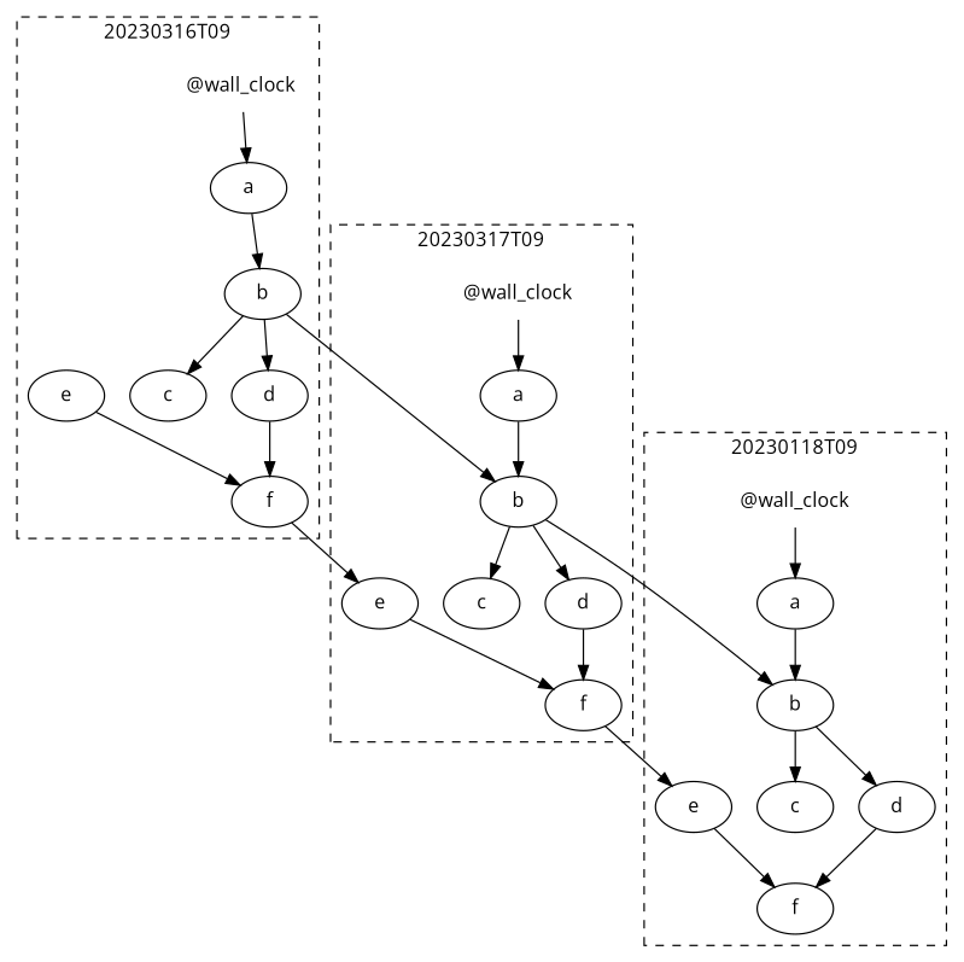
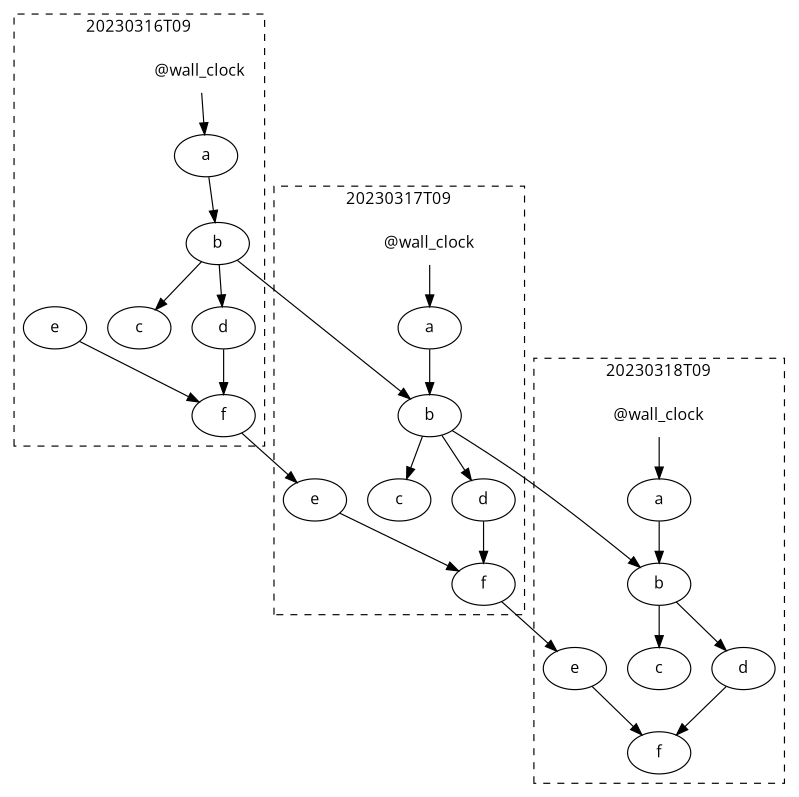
  digraph {
    fontname="Open Sans"
    node [fontname="Open Sans"]
    edge [fontname="Open Sans"]
    n1 [label="@wall_clock" shape=none]
    n2 [label=a]
    n3 [label=b]
    n4 [label=c]
    n5 [label=d]
    n6 [label=f]
    n7 [label=e]
    n8 [label="@wall_clock" shape=none]
    n9 [label=a]
    n10 [label=b]
    n11 [label=c]
    n12 [label=d]
    n13 [label=f]
    n14 [label=e]
    n15 [label="@wall_clock" shape=none]
    n16 [label=a]
    n17 [label=b]
    n18 [label=c]
    n19 [label=d]
    n20 [label=f]
    n21 [label=e]
    subgraph cluster_1 {
      label="20230316T09"
      style=dashed
      n1
      n2
      n3
      n4
      n5
      n6
      n7
    }
    subgraph cluster_2 {
      label="20230317T09"
      style=dashed
      n8
      n9
      n10
      n11
      n12
      n13
      n14
    }
    subgraph cluster_3 {
-     label="20230118T09"
+     label="20230318T09"
      style=dashed
      n15
      n16
      n17
      n18
      n19
      n20
      n21
    }
    n1 -> n2
    n2 -> n3
    n3 -> n4
    n3 -> n5
    n3 -> n10
    n5 -> n6
    n6 -> n14
    n7 -> n6
    n8 -> n9
    n9 -> n10
    n10 -> n11
    n10 -> n12
    n10 -> n17
    n12 -> n13
    n13 -> n21
    n14 -> n13
    n15 -> n16
    n16 -> n17
    n17 -> n18
    n17 -> n19
    n19 -> n20
    n21 -> n20
  }
